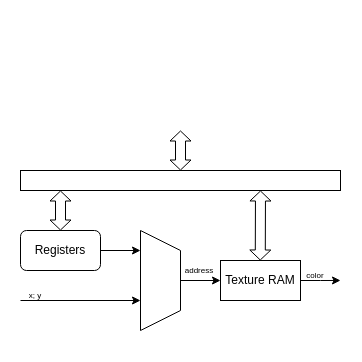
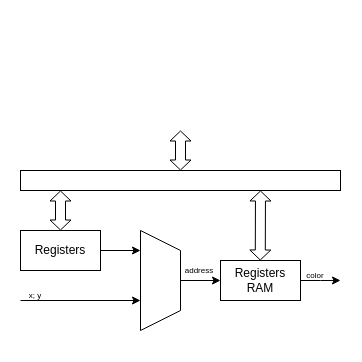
  <mxCell id="0" />
  <mxCell id="1" parent="0" />
- <mxCell id="2" value="Registers" style="whiteSpace=wrap;html=1;rounded=1;" vertex="1" parent="1"><mxGeometry x="20" y="230" width="80" height="40" as="geometry" /></mxCell>
+ <mxCell id="2" value="Registers" style="rounded=0;whiteSpace=wrap;html=1;" vertex="1" parent="1"><mxGeometry x="20" y="230" width="80" height="40" as="geometry" /></mxCell>
  <mxCell id="3" style="edgeStyle=orthogonalEdgeStyle;shape=connector;rounded=0;orthogonalLoop=1;jettySize=auto;html=1;exitX=0.5;exitY=0;exitDx=0;exitDy=0;entryX=0;entryY=0.5;entryDx=0;entryDy=0;labelBackgroundColor=default;strokeColor=default;fontFamily=Helvetica;fontSize=11;fontColor=default;startArrow=none;startFill=0;endArrow=classic;" edge="1" parent="1" source="4" target="9"><mxGeometry relative="1" as="geometry" /></mxCell>
  <mxCell id="4" value="" style="shape=trapezoid;perimeter=trapezoidPerimeter;whiteSpace=wrap;html=1;fixedSize=1;fontFamily=Helvetica;fontSize=11;fontColor=default;rotation=90;" vertex="1" parent="1"><mxGeometry x="110" y="260" width="100" height="40" as="geometry" /></mxCell>
  <mxCell id="5" value="" style="endArrow=classic;html=1;rounded=0;labelBackgroundColor=default;strokeColor=default;fontFamily=Helvetica;fontSize=11;fontColor=default;shape=connector;exitX=1;exitY=0.5;exitDx=0;exitDy=0;" edge="1" parent="1" source="2"><mxGeometry width="50" height="50" relative="1" as="geometry"><mxPoint x="110" y="290" as="sourcePoint" /><mxPoint x="140" y="250" as="targetPoint" /></mxGeometry></mxCell>
  <mxCell id="6" value="" style="shape=flexArrow;endArrow=classic;startArrow=classic;html=1;rounded=0;labelBackgroundColor=default;strokeColor=default;fontFamily=Helvetica;fontSize=11;fontColor=default;startSize=3;endSize=3;startWidth=10;endWidth=10;exitX=0.5;exitY=0;exitDx=0;exitDy=0;" edge="1" parent="1" source="2"><mxGeometry width="100" height="100" relative="1" as="geometry"><mxPoint x="50" y="200" as="sourcePoint" /><mxPoint x="60" y="190" as="targetPoint" /></mxGeometry></mxCell>
  <mxCell id="7" value="" style="endArrow=classic;html=1;rounded=0;labelBackgroundColor=default;strokeColor=default;fontFamily=Helvetica;fontSize=11;fontColor=default;shape=connector;" edge="1" parent="1"><mxGeometry width="50" height="50" relative="1" as="geometry"><mxPoint x="20" y="300" as="sourcePoint" /><mxPoint x="140" y="300" as="targetPoint" /></mxGeometry></mxCell>
  <mxCell id="8" style="edgeStyle=orthogonalEdgeStyle;shape=connector;rounded=0;orthogonalLoop=1;jettySize=auto;html=1;exitX=1;exitY=0.5;exitDx=0;exitDy=0;labelBackgroundColor=default;strokeColor=default;fontFamily=Helvetica;fontSize=11;fontColor=default;startArrow=none;startFill=0;endArrow=classic;" edge="1" parent="1" source="9"><mxGeometry relative="1" as="geometry"><mxPoint x="340" y="279.96" as="targetPoint" /></mxGeometry></mxCell>
- <mxCell id="9" value="Texture RAM" style="rounded=0;whiteSpace=wrap;html=1;" vertex="1" parent="1"><mxGeometry x="220" y="260" width="80" height="40" as="geometry" /></mxCell>
+ <mxCell id="9" value="Registers RAM" style="rounded=0;whiteSpace=wrap;html=1;" vertex="1" parent="1"><mxGeometry x="220" y="260" width="80" height="40" as="geometry" /></mxCell>
  <mxCell id="10" value="" style="shape=flexArrow;endArrow=classic;startArrow=classic;html=1;rounded=0;labelBackgroundColor=default;strokeColor=default;fontFamily=Helvetica;fontSize=11;fontColor=default;startSize=3;endSize=3;startWidth=10;endWidth=10;exitX=0.5;exitY=0;exitDx=0;exitDy=0;" edge="1" parent="1"><mxGeometry width="100" height="100" relative="1" as="geometry"><mxPoint x="259.76" y="260" as="sourcePoint" /><mxPoint x="260" y="190" as="targetPoint" /></mxGeometry></mxCell>
  <mxCell id="11" value="" style="rounded=0;whiteSpace=wrap;html=1;rotation=90;" vertex="1" parent="1"><mxGeometry x="170" y="20" width="20" height="320" as="geometry" /></mxCell>
  <mxCell id="12" value="color" style="text;html=1;strokeColor=none;fillColor=none;align=center;verticalAlign=middle;whiteSpace=wrap;rounded=0;fontSize=8;fontFamily=Helvetica;fontColor=default;" vertex="1" parent="1"><mxGeometry x="300" y="270" width="30" height="10" as="geometry" /></mxCell>
  <mxCell id="13" value="address" style="text;html=1;strokeColor=none;fillColor=none;align=center;verticalAlign=middle;whiteSpace=wrap;rounded=0;fontSize=8;fontFamily=Helvetica;fontColor=default;" vertex="1" parent="1"><mxGeometry x="184" y="265" width="30" height="10" as="geometry" /></mxCell>
  <mxCell id="14" value="x; y" style="text;html=1;strokeColor=none;fillColor=none;align=center;verticalAlign=middle;whiteSpace=wrap;rounded=0;fontSize=8;fontFamily=Helvetica;fontColor=default;" vertex="1" parent="1"><mxGeometry x="20" y="290" width="30" height="10" as="geometry" /></mxCell>
  <mxCell id="15" value="" style="shape=flexArrow;endArrow=classic;startArrow=classic;html=1;rounded=0;labelBackgroundColor=default;strokeColor=default;fontFamily=Helvetica;fontSize=11;fontColor=default;startSize=3;endSize=3;startWidth=10;endWidth=10;exitX=0.5;exitY=0;exitDx=0;exitDy=0;" edge="1" parent="1"><mxGeometry width="100" height="100" relative="1" as="geometry"><mxPoint x="180" y="170" as="sourcePoint" /><mxPoint x="180" y="130" as="targetPoint" /></mxGeometry></mxCell>
